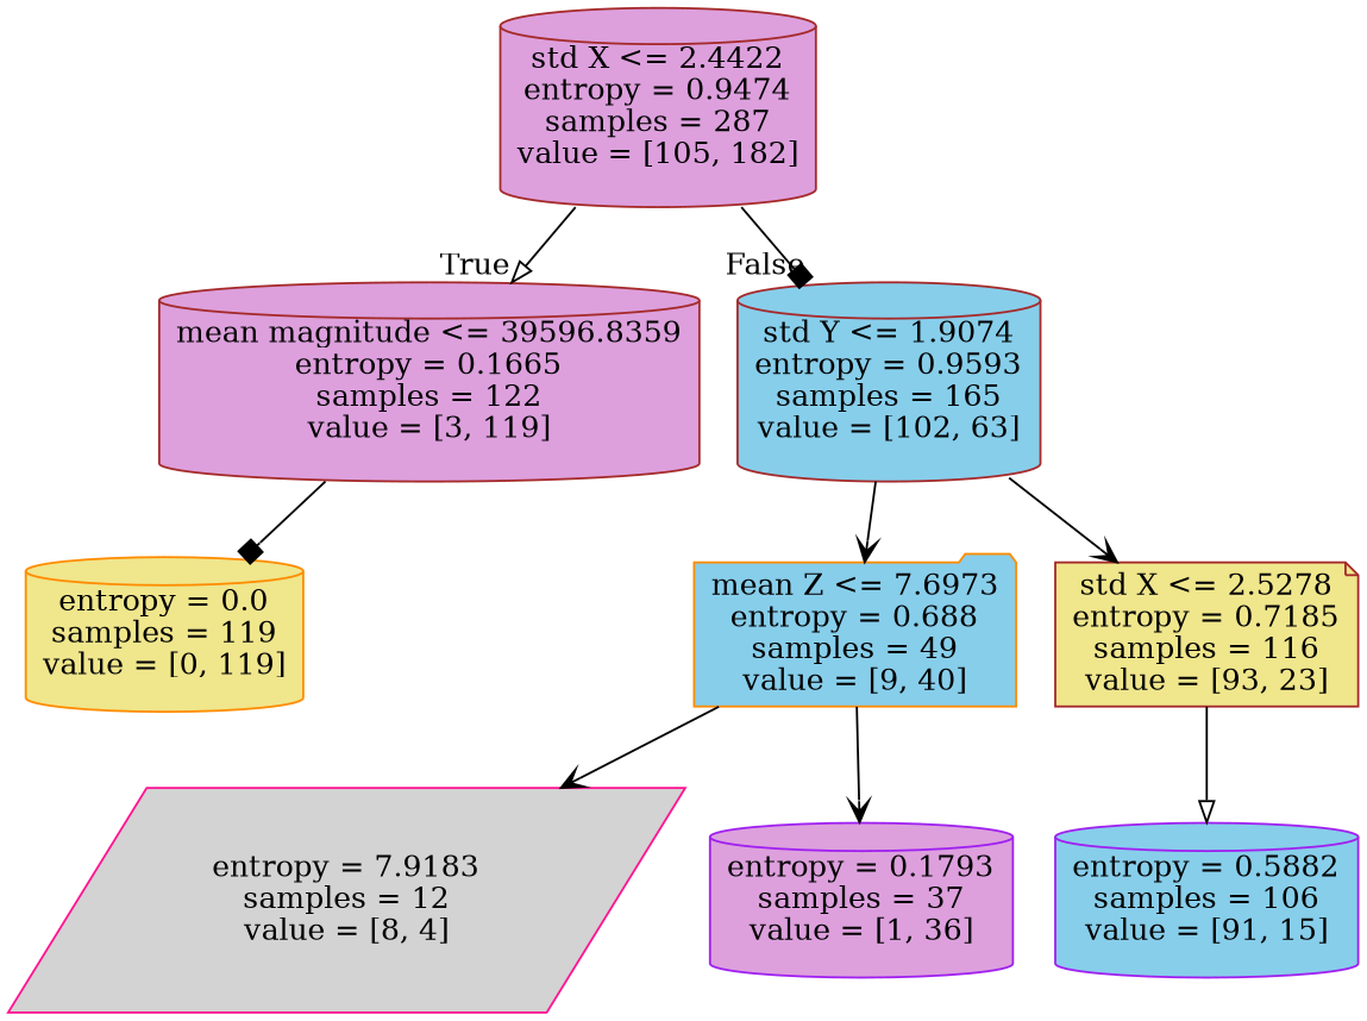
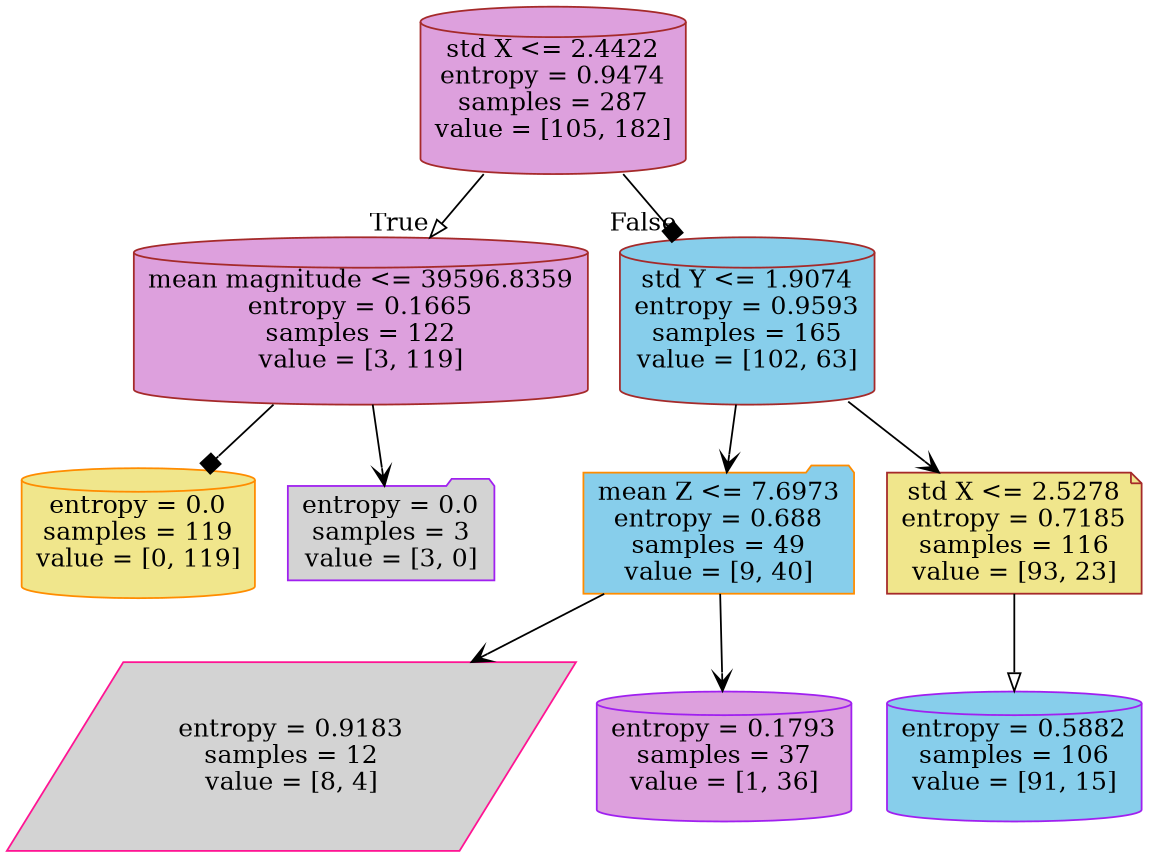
  digraph {
    node [color=brown fillcolor=plum shape=cylinder style=filled]
    edge [arrowhead=vee]
    n1 [label="std X <= 2.4422\nentropy = 0.9474\nsamples = 287\nvalue = [105, 182]"]
    n2 [label="mean magnitude <= 39596.8359\nentropy = 0.1665\nsamples = 122\nvalue = [3, 119]"]
    n3 [fillcolor=skyblue label="std Y <= 1.9074\nentropy = 0.9593\nsamples = 165\nvalue = [102, 63]"]
    n4 [color=darkorange fillcolor=khaki label="entropy = 0.0\nsamples = 119\nvalue = [0, 119]"]
+   n5 [color=purple fillcolor=lightgrey label="entropy = 0.0\nsamples = 3\nvalue = [3, 0]" shape=folder]
    n6 [color=darkorange fillcolor=skyblue label="mean Z <= 7.6973\nentropy = 0.688\nsamples = 49\nvalue = [9, 40]" shape=folder]
    n7 [fillcolor=khaki label="std X <= 2.5278\nentropy = 0.7185\nsamples = 116\nvalue = [93, 23]" shape=note]
-   n8 [color=deeppink fillcolor=lightgrey label="entropy = 7.9183\nsamples = 12\nvalue = [8, 4]" shape=parallelogram]
+   n8 [color=deeppink fillcolor=lightgrey label="entropy = 0.9183\nsamples = 12\nvalue = [8, 4]" shape=parallelogram]
    n9 [color=purple label="entropy = 0.1793\nsamples = 37\nvalue = [1, 36]"]
    n10 [color=purple fillcolor=skyblue label="entropy = 0.5882\nsamples = 106\nvalue = [91, 15]"]
    n1 -> n2 [arrowhead=onormal headlabel=True labelangle=45 labeldistance=2.5]
    n1 -> n3 [arrowhead=box headlabel=False labelangle=-45 labeldistance=2.5]
    n2 -> n4 [arrowhead=box]
+   n2 -> n5
    n3 -> n6
    n3 -> n7
    n6 -> n8
    n6 -> n9
    n7 -> n10 [arrowhead=onormal]
  }
